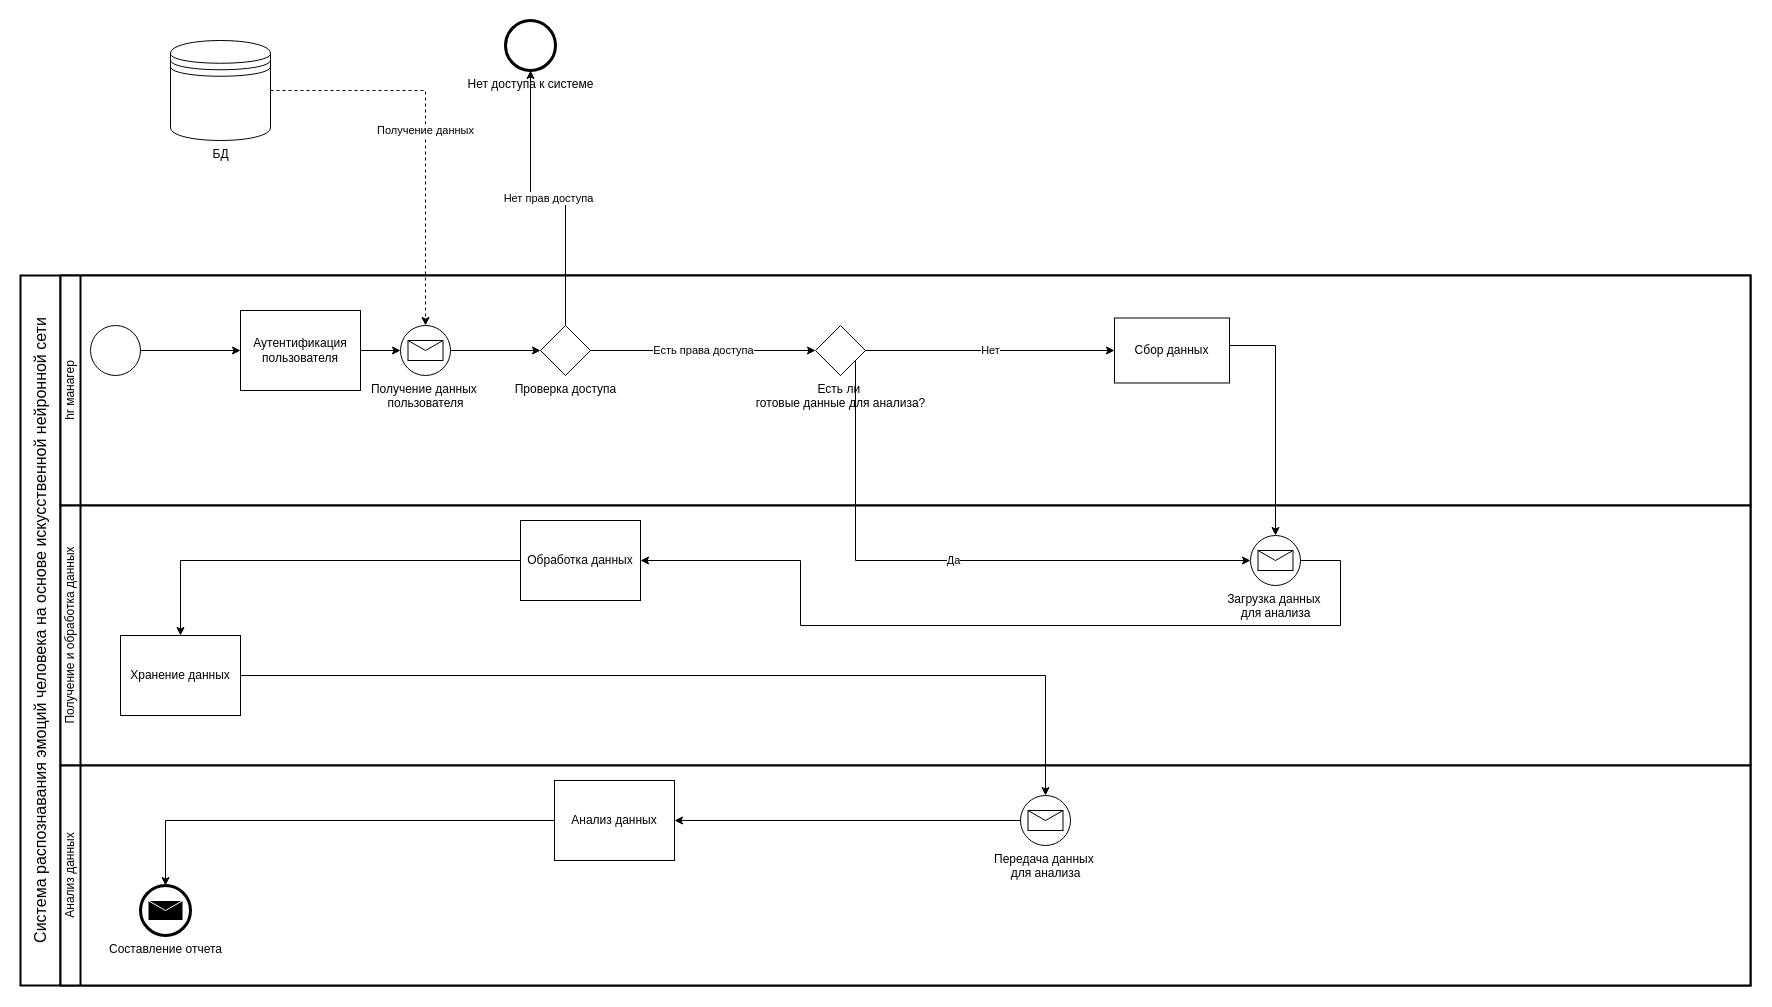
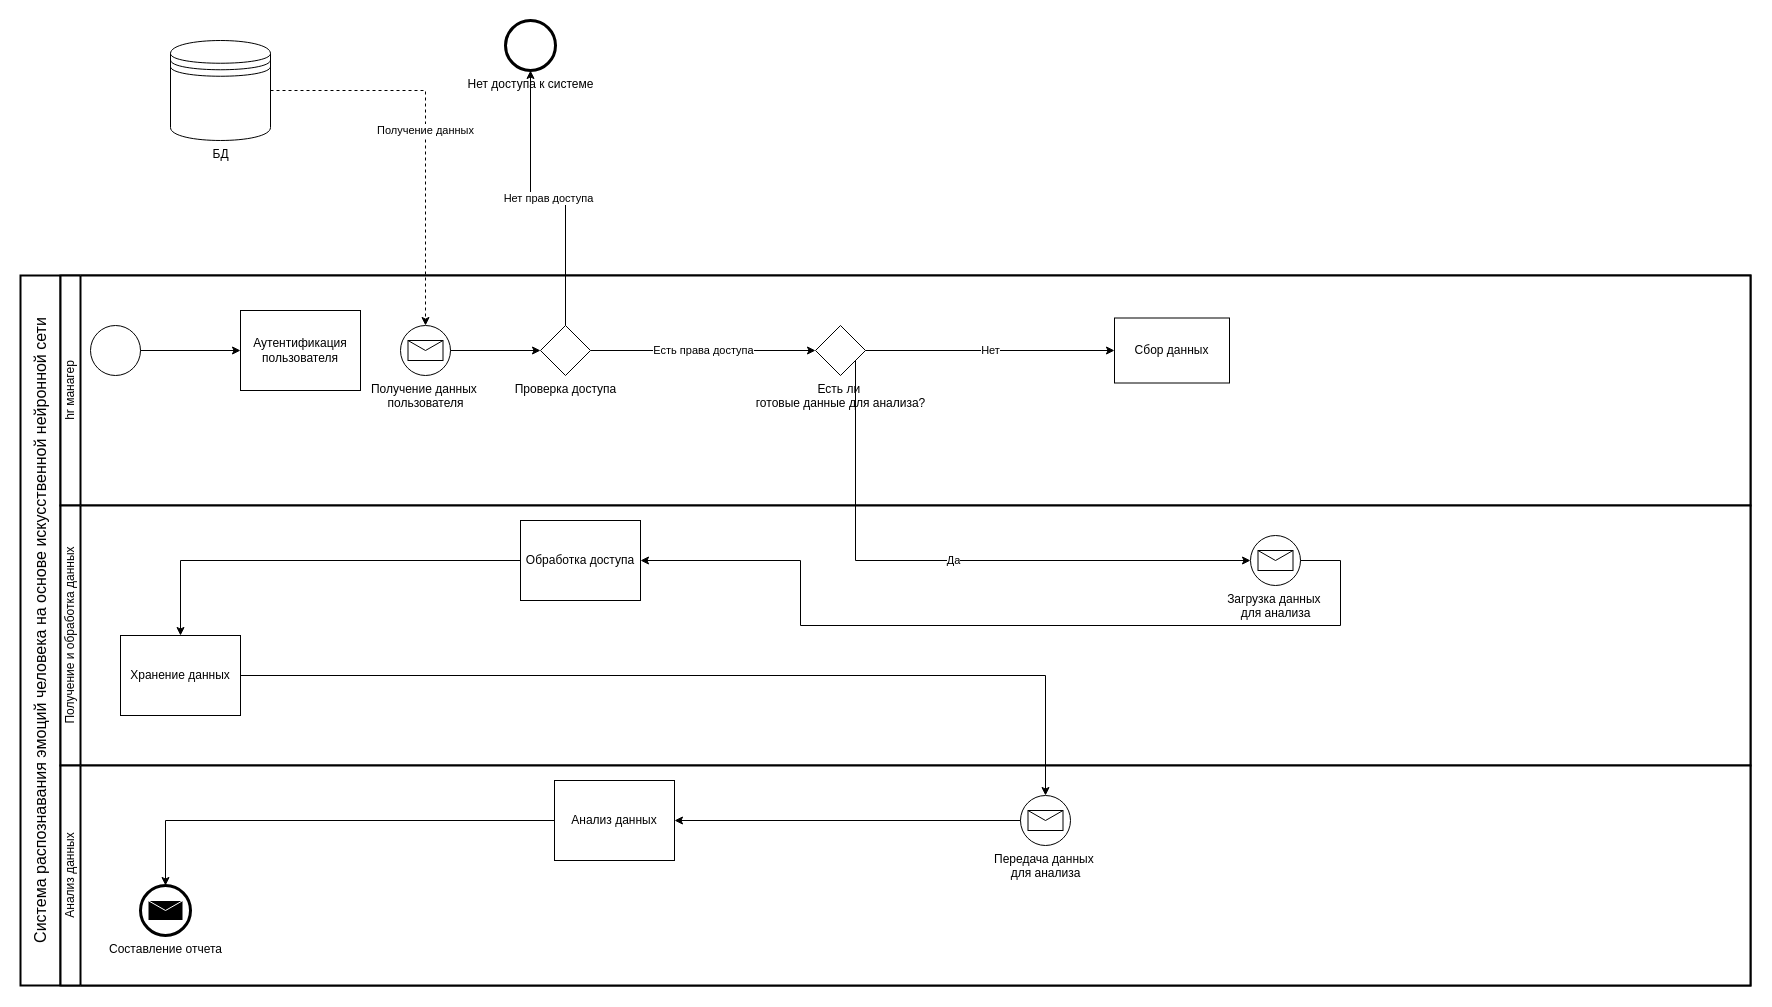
  <mxCell id="0" />
  <mxCell id="1" parent="0" />
  <mxCell id="2" value="&lt;div&gt;БД&lt;/div&gt;" style="shape=datastore;html=1;labelPosition=center;verticalLabelPosition=bottom;align=center;verticalAlign=top;" parent="1" vertex="1"><mxGeometry x="170" y="40" width="100" height="100" as="geometry" /></mxCell>
  <mxCell id="3" value="&lt;span style=&quot;font-size:12.0pt;line-height:107%;&lt;br/&gt;font-family:&amp;quot;Times New Roman&amp;quot;,serif;mso-fareast-font-family:&amp;quot;Arial Unicode MS&amp;quot;;&lt;br/&gt;color:black;mso-ansi-language:RU;mso-fareast-language:RU;mso-bidi-language:&lt;br/&gt;AR-SA&quot;&gt;Система распознавания эмоций человека на основе искусственной нейронной сети &lt;/span&gt;" style="swimlane;html=1;startSize=40;fontStyle=0;collapsible=0;horizontal=0;swimlaneLine=1;swimlaneFillColor=#ffffff;strokeWidth=2;whiteSpace=wrap;spacingBottom=0;" parent="1" vertex="1"><mxGeometry x="20" y="275" width="1730" height="710" as="geometry" /></mxCell>
  <mxCell id="4" value="hr манагер" style="swimlane;html=1;startSize=20;fontStyle=0;collapsible=0;horizontal=0;swimlaneLine=1;swimlaneFillColor=#ffffff;strokeWidth=2;whiteSpace=wrap;spacingTop=0;spacingBottom=0;" parent="3" vertex="1"><mxGeometry x="40" width="1690" height="230" as="geometry" /></mxCell>
  <mxCell id="5" value="&lt;div&gt;Есть ли&amp;nbsp;&lt;/div&gt;&lt;div&gt;готовые данные для анализа?&lt;/div&gt;" style="points=[[0.25,0.25,0],[0.5,0,0],[0.75,0.25,0],[1,0.5,0],[0.75,0.75,0],[0.5,1,0],[0.25,0.75,0],[0,0.5,0]];shape=mxgraph.bpmn.gateway2;html=1;verticalLabelPosition=bottom;labelBackgroundColor=#ffffff;verticalAlign=top;align=center;perimeter=rhombusPerimeter;outlineConnect=0;outline=none;symbol=none;" parent="4" vertex="1"><mxGeometry x="755" y="50" width="50" height="50" as="geometry" /></mxCell>
  <mxCell id="6" value="" style="points=[[0.145,0.145,0],[0.5,0,0],[0.855,0.145,0],[1,0.5,0],[0.855,0.855,0],[0.5,1,0],[0.145,0.855,0],[0,0.5,0]];shape=mxgraph.bpmn.event;html=1;verticalLabelPosition=bottom;labelBackgroundColor=#ffffff;verticalAlign=top;align=center;perimeter=ellipsePerimeter;outlineConnect=0;aspect=fixed;outline=standard;symbol=general;" parent="4" vertex="1"><mxGeometry x="30" y="50" width="50" height="50" as="geometry" /></mxCell>
  <mxCell id="7" value="Сбор данных" style="points=[[0.25,0,0],[0.5,0,0],[0.75,0,0],[1,0.25,0],[1,0.5,0],[1,0.75,0],[0.75,1,0],[0.5,1,0],[0.25,1,0],[0,0.75,0],[0,0.5,0],[0,0.25,0]];shape=mxgraph.bpmn.task2;whiteSpace=wrap;rectStyle=rounded;size=10;html=1;container=1;expand=0;collapsible=0;taskMarker=abstract;" parent="4" vertex="1"><mxGeometry x="1054" y="42.5" width="115" height="65" as="geometry" /></mxCell>
  <mxCell id="8" value="Нет" style="edgeStyle=orthogonalEdgeStyle;rounded=0;orthogonalLoop=1;jettySize=auto;html=1;" parent="4" source="5" target="7" edge="1"><mxGeometry relative="1" as="geometry"><mxPoint x="470" y="75" as="targetPoint" /></mxGeometry></mxCell>
  <mxCell id="9" value="&lt;div&gt;Аутентификация пользователя&lt;/div&gt;" style="points=[[0.25,0,0],[0.5,0,0],[0.75,0,0],[1,0.25,0],[1,0.5,0],[1,0.75,0],[0.75,1,0],[0.5,1,0],[0.25,1,0],[0,0.75,0],[0,0.5,0],[0,0.25,0]];shape=mxgraph.bpmn.task2;whiteSpace=wrap;rectStyle=rounded;size=10;html=1;container=1;expand=0;collapsible=0;taskMarker=abstract;" parent="4" vertex="1"><mxGeometry x="180" y="35" width="120" height="80" as="geometry" /></mxCell>
  <mxCell id="10" value="" style="edgeStyle=orthogonalEdgeStyle;rounded=0;orthogonalLoop=1;jettySize=auto;html=1;exitX=1;exitY=0.5;exitDx=0;exitDy=0;exitPerimeter=0;" parent="4" source="6" target="9" edge="1"><mxGeometry relative="1" as="geometry"><mxPoint x="420" y="132.5" as="targetPoint" /><mxPoint x="160" y="133" as="sourcePoint" /></mxGeometry></mxCell>
  <mxCell id="11" value="Есть права доступа" style="edgeStyle=orthogonalEdgeStyle;rounded=0;orthogonalLoop=1;jettySize=auto;html=1;entryX=0;entryY=0.5;entryDx=0;entryDy=0;entryPerimeter=0;" edge="1" parent="4" source="14" target="5"><mxGeometry relative="1" as="geometry" /></mxCell>
  <mxCell id="12" value="&lt;div&gt;Получение данных&amp;nbsp;&lt;/div&gt;&lt;div&gt;пользователя&lt;/div&gt;" style="points=[[0.145,0.145,0],[0.5,0,0],[0.855,0.145,0],[1,0.5,0],[0.855,0.855,0],[0.5,1,0],[0.145,0.855,0],[0,0.5,0]];shape=mxgraph.bpmn.event;html=1;verticalLabelPosition=bottom;labelBackgroundColor=#ffffff;verticalAlign=top;align=center;perimeter=ellipsePerimeter;outlineConnect=0;aspect=fixed;outline=standard;symbol=message;" vertex="1" parent="4"><mxGeometry x="340" y="50" width="50" height="50" as="geometry" /></mxCell>
- <mxCell id="13" value="" style="edgeStyle=orthogonalEdgeStyle;rounded=0;orthogonalLoop=1;jettySize=auto;html=1;entryX=0;entryY=0.5;entryDx=0;entryDy=0;entryPerimeter=0;" edge="1" parent="4" source="9" target="12"><mxGeometry relative="1" as="geometry"><mxPoint x="300" y="635" as="sourcePoint" /><mxPoint x="650" y="635" as="targetPoint" /></mxGeometry></mxCell>
  <mxCell id="14" value="&lt;div&gt;Проверка доступа&lt;/div&gt;" style="points=[[0.25,0.25,0],[0.5,0,0],[0.75,0.25,0],[1,0.5,0],[0.75,0.75,0],[0.5,1,0],[0.25,0.75,0],[0,0.5,0]];shape=mxgraph.bpmn.gateway2;html=1;verticalLabelPosition=bottom;labelBackgroundColor=#ffffff;verticalAlign=top;align=center;perimeter=rhombusPerimeter;outlineConnect=0;outline=none;symbol=none;" vertex="1" parent="4"><mxGeometry x="480" y="50" width="50" height="50" as="geometry" /></mxCell>
  <mxCell id="15" value="" style="edgeStyle=orthogonalEdgeStyle;rounded=0;orthogonalLoop=1;jettySize=auto;html=1;entryX=0;entryY=0.5;entryDx=0;entryDy=0;entryPerimeter=0;" edge="1" parent="4" source="12" target="14"><mxGeometry relative="1" as="geometry"><mxPoint x="390" y="635" as="sourcePoint" /><mxPoint x="650" y="635" as="targetPoint" /></mxGeometry></mxCell>
  <mxCell id="16" value="Получение и обработка данных" style="swimlane;html=1;startSize=20;fontStyle=0;collapsible=0;horizontal=0;swimlaneLine=1;swimlaneFillColor=#ffffff;strokeWidth=2;whiteSpace=wrap;" parent="3" vertex="1"><mxGeometry x="40" y="230" width="1690" height="260" as="geometry" /></mxCell>
  <mxCell id="17" value="&lt;div&gt;Загрузка данных&amp;nbsp;&lt;/div&gt;&lt;div&gt;для анализа&lt;/div&gt;" style="points=[[0.145,0.145,0],[0.5,0,0],[0.855,0.145,0],[1,0.5,0],[0.855,0.855,0],[0.5,1,0],[0.145,0.855,0],[0,0.5,0]];shape=mxgraph.bpmn.event;html=1;verticalLabelPosition=bottom;labelBackgroundColor=#ffffff;verticalAlign=top;align=center;perimeter=ellipsePerimeter;outlineConnect=0;aspect=fixed;outline=standard;symbol=message;" parent="16" vertex="1"><mxGeometry x="1190" y="30" width="50" height="50" as="geometry" /></mxCell>
  <mxCell id="18" value="Хранение данных " style="points=[[0.25,0,0],[0.5,0,0],[0.75,0,0],[1,0.25,0],[1,0.5,0],[1,0.75,0],[0.75,1,0],[0.5,1,0],[0.25,1,0],[0,0.75,0],[0,0.5,0],[0,0.25,0]];shape=mxgraph.bpmn.task2;whiteSpace=wrap;rectStyle=rounded;size=10;html=1;container=1;expand=0;collapsible=0;taskMarker=abstract;" parent="16" vertex="1"><mxGeometry x="60" y="130" width="120" height="80" as="geometry" /></mxCell>
- <mxCell id="19" value="Обработка данных" style="points=[[0.25,0,0],[0.5,0,0],[0.75,0,0],[1,0.25,0],[1,0.5,0],[1,0.75,0],[0.75,1,0],[0.5,1,0],[0.25,1,0],[0,0.75,0],[0,0.5,0],[0,0.25,0]];shape=mxgraph.bpmn.task2;whiteSpace=wrap;rectStyle=rounded;size=10;html=1;container=1;expand=0;collapsible=0;taskMarker=abstract;" parent="16" vertex="1"><mxGeometry x="460" y="15" width="120" height="80" as="geometry" /></mxCell>
+ <mxCell id="19" value="Обработка доступа" style="points=[[0.25,0,0],[0.5,0,0],[0.75,0,0],[1,0.25,0],[1,0.5,0],[1,0.75,0],[0.75,1,0],[0.5,1,0],[0.25,1,0],[0,0.75,0],[0,0.5,0],[0,0.25,0]];shape=mxgraph.bpmn.task2;whiteSpace=wrap;rectStyle=rounded;size=10;html=1;container=1;expand=0;collapsible=0;taskMarker=abstract;" parent="16" vertex="1"><mxGeometry x="460" y="15" width="120" height="80" as="geometry" /></mxCell>
  <mxCell id="20" style="edgeStyle=orthogonalEdgeStyle;rounded=0;orthogonalLoop=1;jettySize=auto;html=1;entryX=1;entryY=0.5;entryDx=0;entryDy=0;entryPerimeter=0;exitX=1;exitY=0.5;exitDx=0;exitDy=0;exitPerimeter=0;" parent="16" source="17" target="19" edge="1"><mxGeometry relative="1" as="geometry"><mxPoint x="250" y="55" as="targetPoint" /><Array as="points"><mxPoint x="1280" y="55" /><mxPoint x="1280" y="120" /><mxPoint x="740" y="120" /><mxPoint x="740" y="55" /></Array><mxPoint x="1190" y="55" as="sourcePoint" /></mxGeometry></mxCell>
  <mxCell id="21" style="edgeStyle=orthogonalEdgeStyle;rounded=0;orthogonalLoop=1;jettySize=auto;html=1;" parent="16" source="19" target="18" edge="1"><mxGeometry relative="1" as="geometry"><mxPoint x="450" y="55" as="targetPoint" /></mxGeometry></mxCell>
  <mxCell id="22" value="Анализ данных" style="swimlane;html=1;startSize=20;fontStyle=0;collapsible=0;horizontal=0;swimlaneLine=1;swimlaneFillColor=#ffffff;strokeWidth=2;whiteSpace=wrap;" parent="3" vertex="1"><mxGeometry x="40" y="490" width="1690" height="220" as="geometry" /></mxCell>
  <mxCell id="23" value="&lt;div&gt;Передача данных&amp;nbsp;&lt;/div&gt;&lt;div&gt;для анализа&lt;/div&gt;" style="points=[[0.145,0.145,0],[0.5,0,0],[0.855,0.145,0],[1,0.5,0],[0.855,0.855,0],[0.5,1,0],[0.145,0.855,0],[0,0.5,0]];shape=mxgraph.bpmn.event;html=1;verticalLabelPosition=bottom;labelBackgroundColor=#ffffff;verticalAlign=top;align=center;perimeter=ellipsePerimeter;outlineConnect=0;aspect=fixed;outline=standard;symbol=message;" parent="22" vertex="1"><mxGeometry x="960" y="30" width="50" height="50" as="geometry" /></mxCell>
  <mxCell id="24" value="&lt;div&gt;Анализ данных&lt;/div&gt;" style="points=[[0.25,0,0],[0.5,0,0],[0.75,0,0],[1,0.25,0],[1,0.5,0],[1,0.75,0],[0.75,1,0],[0.5,1,0],[0.25,1,0],[0,0.75,0],[0,0.5,0],[0,0.25,0]];shape=mxgraph.bpmn.task2;whiteSpace=wrap;rectStyle=rounded;size=10;html=1;container=1;expand=0;collapsible=0;taskMarker=abstract;" parent="22" vertex="1"><mxGeometry x="494" y="15" width="120" height="80" as="geometry" /></mxCell>
  <mxCell id="25" style="edgeStyle=orthogonalEdgeStyle;rounded=0;orthogonalLoop=1;jettySize=auto;html=1;" parent="22" source="23" target="24" edge="1"><mxGeometry relative="1" as="geometry"><mxPoint x="790" y="55" as="targetPoint" /></mxGeometry></mxCell>
  <mxCell id="26" value="Составление отчета" style="points=[[0.145,0.145,0],[0.5,0,0],[0.855,0.145,0],[1,0.5,0],[0.855,0.855,0],[0.5,1,0],[0.145,0.855,0],[0,0.5,0]];shape=mxgraph.bpmn.event;html=1;verticalLabelPosition=bottom;labelBackgroundColor=#ffffff;verticalAlign=top;align=center;perimeter=ellipsePerimeter;outlineConnect=0;aspect=fixed;outline=end;symbol=message;" parent="22" vertex="1"><mxGeometry x="80" y="120" width="50" height="50" as="geometry" /></mxCell>
  <mxCell id="27" style="edgeStyle=orthogonalEdgeStyle;rounded=0;orthogonalLoop=1;jettySize=auto;html=1;" parent="22" source="24" target="26" edge="1"><mxGeometry relative="1" as="geometry"><mxPoint x="140" y="-75" as="targetPoint" /></mxGeometry></mxCell>
  <mxCell id="28" value="Да" style="edgeStyle=orthogonalEdgeStyle;rounded=0;orthogonalLoop=1;jettySize=auto;html=1;entryX=0;entryY=0.5;entryDx=0;entryDy=0;entryPerimeter=0;" parent="3" source="5" target="17" edge="1"><mxGeometry relative="1" as="geometry"><mxPoint x="120" y="260" as="targetPoint" /><Array as="points"><mxPoint x="835" y="285" /></Array></mxGeometry></mxCell>
- <mxCell id="29" style="edgeStyle=orthogonalEdgeStyle;rounded=0;orthogonalLoop=1;jettySize=auto;html=1;entryX=0.5;entryY=0;entryDx=0;entryDy=0;entryPerimeter=0;exitX=1;exitY=0.5;exitDx=0;exitDy=0;exitPerimeter=0;" parent="3" source="7" target="17" edge="1"><mxGeometry relative="1" as="geometry"><Array as="points"><mxPoint x="1209" y="70" /><mxPoint x="1255" y="70" /></Array></mxGeometry></mxCell>
  <mxCell id="30" style="edgeStyle=orthogonalEdgeStyle;rounded=0;orthogonalLoop=1;jettySize=auto;html=1;" parent="3" source="18" target="23" edge="1"><mxGeometry relative="1" as="geometry"><mxPoint x="980" y="460" as="targetPoint" /></mxGeometry></mxCell>
  <mxCell id="31" value="Получение данных" style="edgeStyle=orthogonalEdgeStyle;rounded=0;orthogonalLoop=1;jettySize=auto;html=1;entryX=0.5;entryY=0;entryDx=0;entryDy=0;entryPerimeter=0;dashed=1;" edge="1" parent="1" source="2" target="12"><mxGeometry relative="1" as="geometry" /></mxCell>
  <mxCell id="32" value="Нет доступа к системе" style="points=[[0.145,0.145,0],[0.5,0,0],[0.855,0.145,0],[1,0.5,0],[0.855,0.855,0],[0.5,1,0],[0.145,0.855,0],[0,0.5,0]];shape=mxgraph.bpmn.event;html=1;verticalLabelPosition=bottom;labelBackgroundColor=#ffffff;verticalAlign=top;align=center;perimeter=ellipsePerimeter;outlineConnect=0;aspect=fixed;outline=end;symbol=terminate2;" vertex="1" parent="1"><mxGeometry x="505" y="20" width="50" height="50" as="geometry" /></mxCell>
  <mxCell id="33" value="Нет прав доступа" style="edgeStyle=orthogonalEdgeStyle;rounded=0;orthogonalLoop=1;jettySize=auto;html=1;" edge="1" parent="1" source="14" target="32"><mxGeometry relative="1" as="geometry"><mxPoint x="565" y="155" as="targetPoint" /></mxGeometry></mxCell>
